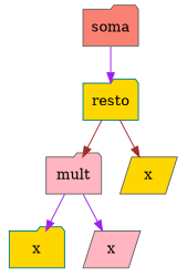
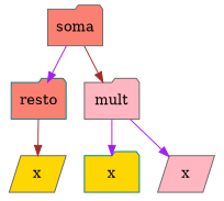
  digraph {
    node [color=gray40 fillcolor=salmon shape=folder style=filled]
    edge [color=purple]
    n1 [label=soma]
-   n2 [color=teal fillcolor=gold label=resto]
+   n2 [color=teal label=resto]
    n3 [fillcolor=lightpink label=mult]
    n4 [fillcolor=gold label=x shape=parallelogram]
    n5 [color=teal fillcolor=gold label=x]
    n6 [fillcolor=lightpink label=x shape=parallelogram]
    n1 -> n2
-   n2 -> n3 [color=brown]
+   n1 -> n3 [color=brown]
    n2 -> n4 [color=brown]
    n3 -> n5
    n3 -> n6
  }
